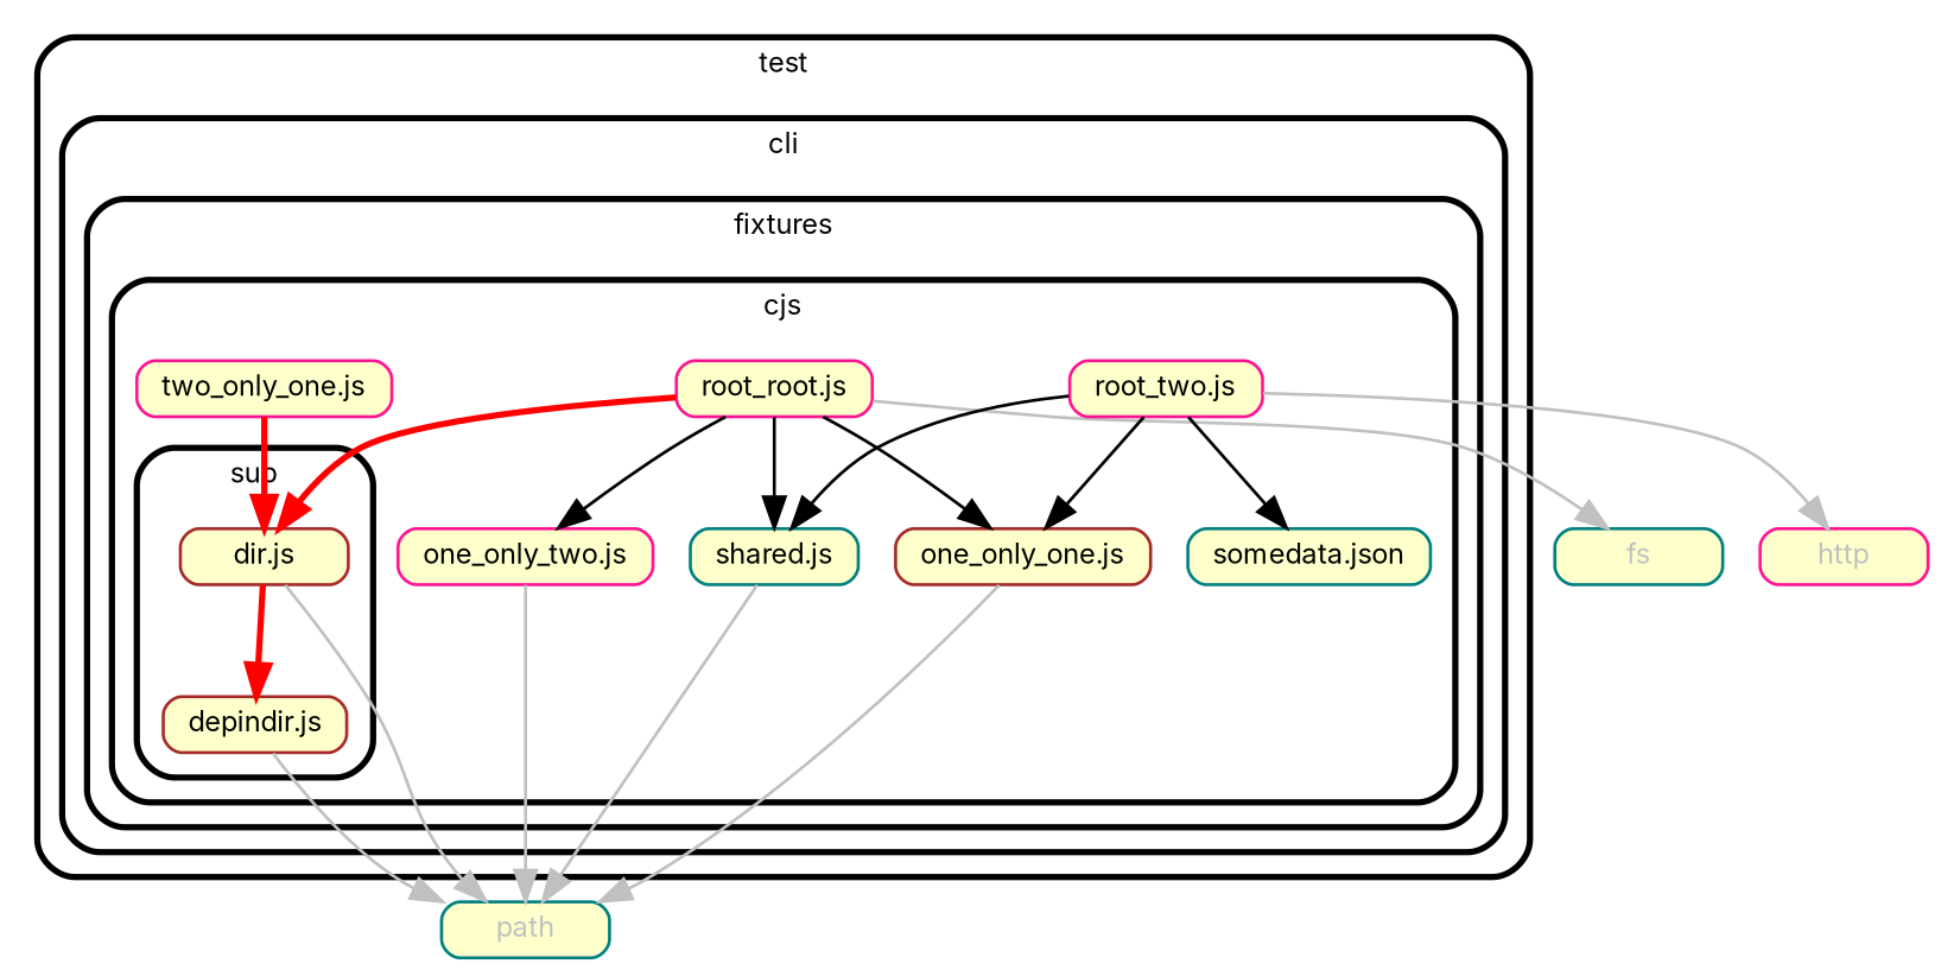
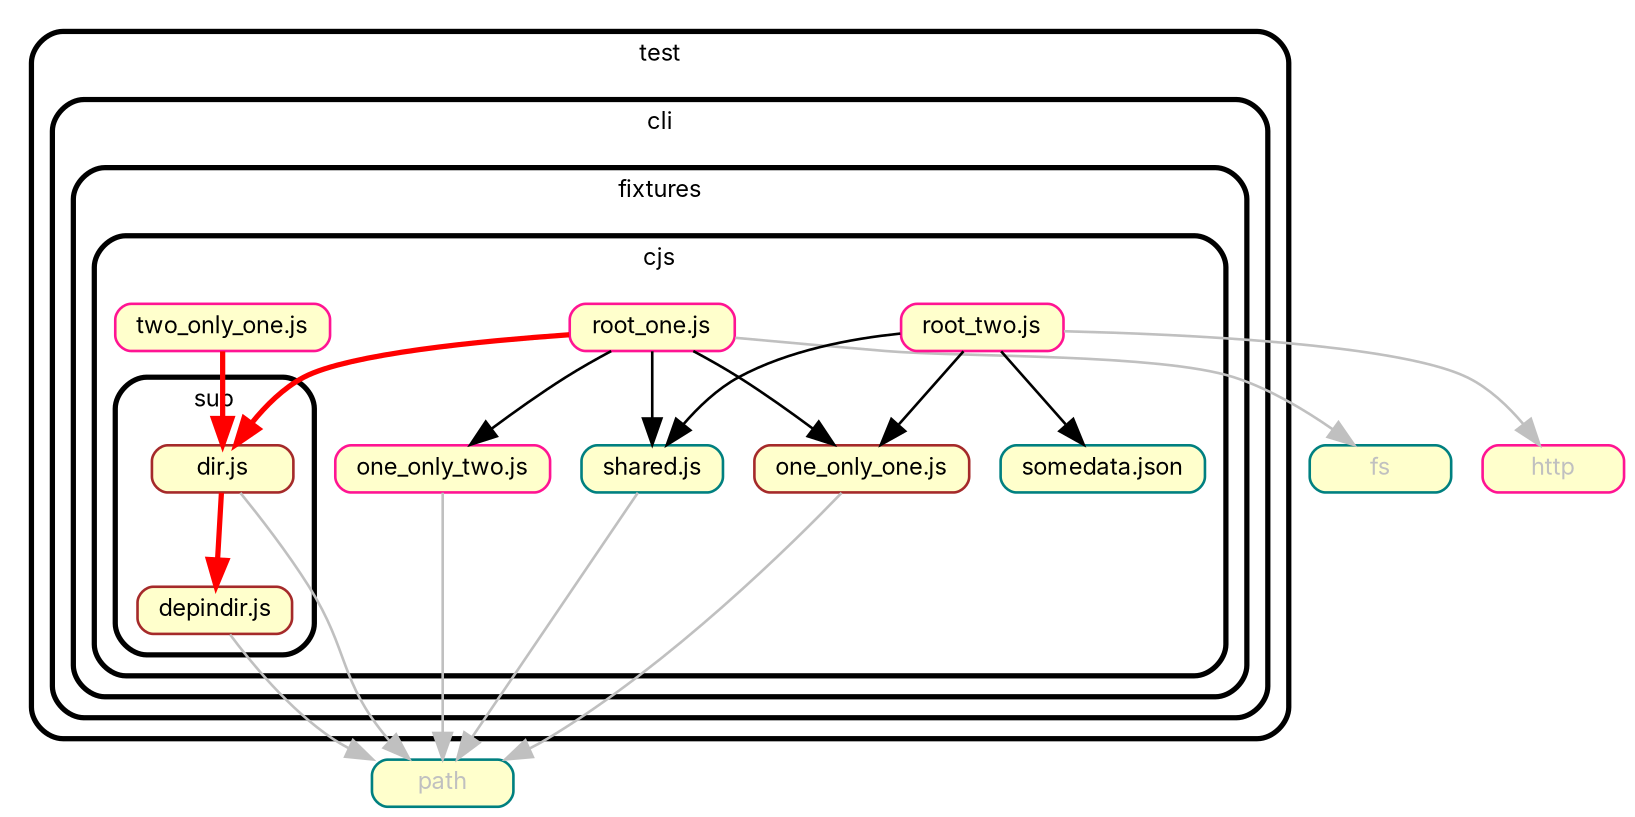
  digraph {
    compound=true
    fontname=Inter
    fontsize=9
    nodesep=0.16
    ordering=out
    rankdir=TB
    splines=true
    style="rounded,bold"
    node [color=deeppink fillcolor="#ffffcc" fontname=Inter fontsize=9 shape=box style="rounded, filled"]
    edge [arrowhead=normal color=grey fontname=Inter fontsize=9]
    n1 [color=brown height=0.2 label="depindir.js"]
    n2 [color=brown height=0.2 label="dir.js"]
    n3 [color=brown height=0.2 label="one_only_one.js"]
    n4 [height=0.2 label="one_only_two.js"]
-   n5 [height=0.2 label="root_root.js"]
+   n5 [height=0.2 label="root_one.js"]
    n6 [height=0.2 label="root_two.js"]
    n7 [color=teal height=0.2 label="shared.js"]
    n8 [color=teal height=0.2 label="somedata.json"]
    n9 [height=0.2 label="two_only_one.js"]
    path [color=teal fontcolor=grey height=0.2]
    fs [color=teal fontcolor=grey height=0.2]
    http [fontcolor=grey height=0.2]
    subgraph cluster_1 {
      label=test
      subgraph cluster_2 {
        label=cli
        subgraph cluster_3 {
          label=fixtures
          subgraph cluster_4 {
            label=cjs
            n3
            n4
            n5
            n6
            n7
            n8
            n9
            subgraph cluster_5 {
              label=sub
              n1
              n2
            }
          }
        }
      }
    }
    n1 -> path
    n2 -> n1 [color=red penwidth=2.0]
    n2 -> path
    n3 -> path
    n4 -> path
    n5 -> n2 [color=red penwidth=2.0]
    n5 -> n3 [color=black]
    n5 -> n4 [color=black]
    n5 -> n7 [color=black]
    n5 -> fs
    n6 -> n3 [color=black]
    n6 -> n7 [color=black]
    n6 -> n8 [color=black]
    n6 -> http
    n7 -> path
    n9 -> n2 [color=red penwidth=2.0]
  }
